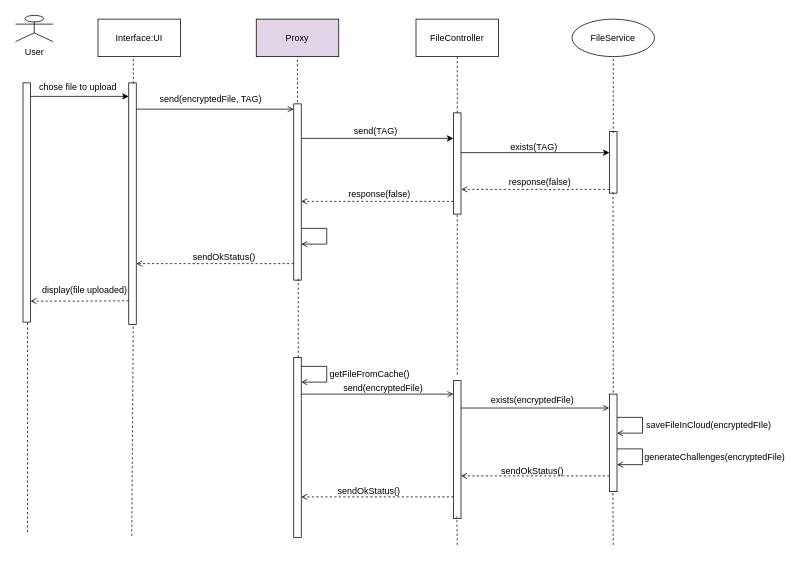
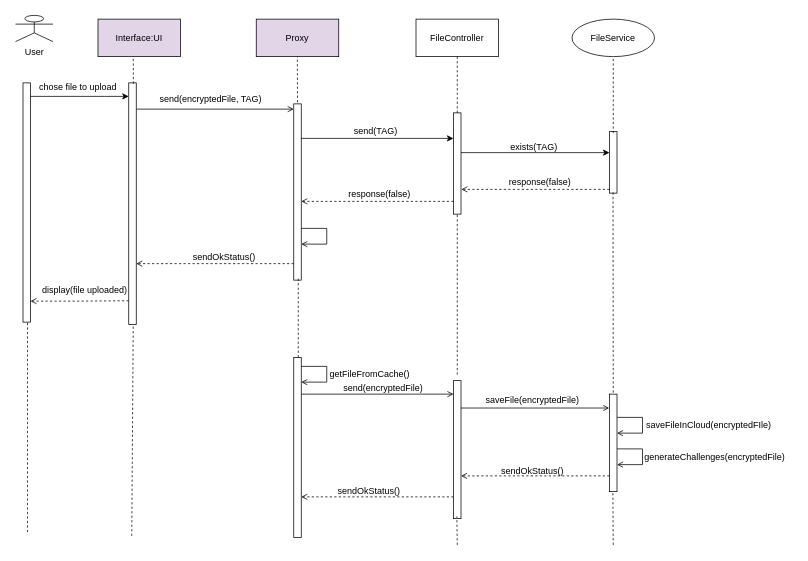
  <mxCell id="0" />
  <mxCell id="1" parent="0" />
  <mxCell id="2" value="User&lt;br&gt;" style="shape=umlActor;verticalLabelPosition=bottom;verticalAlign=top;html=1;" parent="1" vertex="1"><mxGeometry x="20" y="20" width="50" height="35" as="geometry" /></mxCell>
- <mxCell id="3" value="Interface:UI" style="html=1;whiteSpace=wrap;" parent="1" vertex="1"><mxGeometry x="130" y="25" width="110" height="50" as="geometry" /></mxCell>
+ <mxCell id="3" value="Interface:UI" style="html=1;whiteSpace=wrap;fillColor=#e1d5e7;" parent="1" vertex="1"><mxGeometry x="130" y="25" width="110" height="50" as="geometry" /></mxCell>
  <mxCell id="4" value="Proxy" style="html=1;whiteSpace=wrap;fillColor=#e1d5e7;" parent="1" vertex="1"><mxGeometry x="341" y="25" width="110" height="50" as="geometry" /></mxCell>
  <mxCell id="5" value="FileController" style="html=1;whiteSpace=wrap;" parent="1" vertex="1"><mxGeometry x="554" y="25" width="110" height="50" as="geometry" /></mxCell>
  <mxCell id="6" value="FileService" style="ellipse;html=1;whiteSpace=wrap;" parent="1" vertex="1"><mxGeometry x="762" y="25" width="110" height="50" as="geometry" /></mxCell>
  <mxCell id="7" style="edgeStyle=orthogonalEdgeStyle;rounded=0;orthogonalLoop=1;jettySize=auto;html=1;curved=0;" parent="1" target="11" edge="1"><mxGeometry relative="1" as="geometry"><mxPoint x="156" y="128" as="targetPoint" /><mxPoint x="40" y="128.017" as="sourcePoint" /><Array as="points"><mxPoint x="139" y="128" /><mxPoint x="139" y="128" /></Array></mxGeometry></mxCell>
  <mxCell id="8" value="" style="html=1;points=[[0,0,0,0,5],[0,1,0,0,-5],[1,0,0,0,5],[1,1,0,0,-5]];perimeter=orthogonalPerimeter;outlineConnect=0;targetShapes=umlLifeline;portConstraint=eastwest;newEdgeStyle={&quot;curved&quot;:0,&quot;rounded&quot;:0};" parent="1" vertex="1"><mxGeometry x="30" y="110" width="10" height="319" as="geometry" /></mxCell>
  <mxCell id="9" style="edgeStyle=orthogonalEdgeStyle;rounded=0;orthogonalLoop=1;jettySize=auto;html=1;curved=0;endArrow=open;endFill=0;" parent="1" edge="1"><mxGeometry relative="1" as="geometry"><mxPoint x="181" y="145" as="sourcePoint" /><mxPoint x="391" y="145" as="targetPoint" /></mxGeometry></mxCell>
  <mxCell id="10" style="edgeStyle=orthogonalEdgeStyle;rounded=0;orthogonalLoop=1;jettySize=auto;html=1;curved=0;dashed=1;endArrow=open;endFill=0;" parent="1" edge="1"><mxGeometry relative="1" as="geometry"><mxPoint x="171" y="400.514" as="sourcePoint" /><mxPoint x="40" y="401.029" as="targetPoint" /></mxGeometry></mxCell>
  <mxCell id="11" value="" style="html=1;points=[[0,0,0,0,5],[0,1,0,0,-5],[1,0,0,0,5],[1,1,0,0,-5]];perimeter=orthogonalPerimeter;outlineConnect=0;targetShapes=umlLifeline;portConstraint=eastwest;newEdgeStyle={&quot;curved&quot;:0,&quot;rounded&quot;:0};" parent="1" vertex="1"><mxGeometry x="171" y="110" width="10" height="322" as="geometry" /></mxCell>
  <mxCell id="12" value="chose file to upload" style="text;html=1;align=center;verticalAlign=middle;resizable=0;points=[];autosize=1;strokeColor=none;fillColor=none;" parent="1" vertex="1"><mxGeometry x="42" y="103" width="121" height="26" as="geometry" /></mxCell>
  <mxCell id="13" style="edgeStyle=orthogonalEdgeStyle;rounded=0;orthogonalLoop=1;jettySize=auto;html=1;curved=0;dashed=1;endArrow=open;endFill=0;" parent="1" edge="1"><mxGeometry relative="1" as="geometry"><mxPoint x="391" y="351" as="sourcePoint" /><mxPoint x="181" y="351" as="targetPoint" /><Array as="points"><mxPoint x="239" y="351" /><mxPoint x="239" y="351" /></Array></mxGeometry></mxCell>
  <mxCell id="14" value="" style="html=1;points=[[0,0,0,0,5],[0,1,0,0,-5],[1,0,0,0,5],[1,1,0,0,-5]];perimeter=orthogonalPerimeter;outlineConnect=0;targetShapes=umlLifeline;portConstraint=eastwest;newEdgeStyle={&quot;curved&quot;:0,&quot;rounded&quot;:0};" parent="1" vertex="1"><mxGeometry x="391" y="138" width="10" height="235" as="geometry" /></mxCell>
  <mxCell id="15" value="send(encryptedFile, TAG)" style="text;html=1;align=center;verticalAlign=middle;resizable=0;points=[];autosize=1;strokeColor=none;fillColor=none;" parent="1" vertex="1"><mxGeometry x="203" y="119" width="154" height="26" as="geometry" /></mxCell>
  <mxCell id="16" style="edgeStyle=orthogonalEdgeStyle;rounded=0;orthogonalLoop=1;jettySize=auto;html=1;curved=0;" parent="1" edge="1"><mxGeometry relative="1" as="geometry"><mxPoint x="614" y="203" as="sourcePoint" /><mxPoint x="812" y="203" as="targetPoint" /></mxGeometry></mxCell>
  <mxCell id="17" style="edgeStyle=orthogonalEdgeStyle;rounded=0;orthogonalLoop=1;jettySize=auto;html=1;curved=0;dashed=1;endArrow=open;endFill=0;" parent="1" edge="1"><mxGeometry relative="1" as="geometry"><mxPoint x="604" y="268" as="sourcePoint" /><mxPoint x="401" y="268" as="targetPoint" /><Array as="points"><mxPoint x="553" y="268" /><mxPoint x="553" y="268" /></Array></mxGeometry></mxCell>
  <mxCell id="18" value="" style="html=1;points=[[0,0,0,0,5],[0,1,0,0,-5],[1,0,0,0,5],[1,1,0,0,-5]];perimeter=orthogonalPerimeter;outlineConnect=0;targetShapes=umlLifeline;portConstraint=eastwest;newEdgeStyle={&quot;curved&quot;:0,&quot;rounded&quot;:0};" parent="1" vertex="1"><mxGeometry x="604" y="150" width="10" height="135" as="geometry" /></mxCell>
  <mxCell id="19" style="edgeStyle=orthogonalEdgeStyle;rounded=0;orthogonalLoop=1;jettySize=auto;html=1;curved=0;entryX=-0.005;entryY=0.5;entryDx=0;entryDy=0;entryPerimeter=0;" parent="1" edge="1"><mxGeometry relative="1" as="geometry"><mxPoint x="401" y="184" as="sourcePoint" /><mxPoint x="603.95" y="184" as="targetPoint" /></mxGeometry></mxCell>
  <mxCell id="20" value="send(TAG)" style="text;html=1;align=center;verticalAlign=middle;resizable=0;points=[];autosize=1;strokeColor=none;fillColor=none;" parent="1" vertex="1"><mxGeometry x="462" y="162" width="76" height="26" as="geometry" /></mxCell>
  <mxCell id="21" value="" style="html=1;points=[[0,0,0,0,5],[0,1,0,0,-5],[1,0,0,0,5],[1,1,0,0,-5]];perimeter=orthogonalPerimeter;outlineConnect=0;targetShapes=umlLifeline;portConstraint=eastwest;newEdgeStyle={&quot;curved&quot;:0,&quot;rounded&quot;:0};" parent="1" vertex="1"><mxGeometry x="812" y="175" width="10" height="82" as="geometry" /></mxCell>
  <mxCell id="22" value="exists(TAG)" style="text;html=1;align=center;verticalAlign=middle;resizable=0;points=[];autosize=1;strokeColor=none;fillColor=none;" parent="1" vertex="1"><mxGeometry x="671" y="183" width="80" height="26" as="geometry" /></mxCell>
  <mxCell id="23" style="edgeStyle=orthogonalEdgeStyle;rounded=0;orthogonalLoop=1;jettySize=auto;html=1;curved=0;entryX=1.043;entryY=0.5;entryDx=0;entryDy=0;entryPerimeter=0;dashed=1;endArrow=open;endFill=0;" parent="1" edge="1"><mxGeometry relative="1" as="geometry"><mxPoint x="812" y="252" as="sourcePoint" /><mxPoint x="614.43" y="252" as="targetPoint" /></mxGeometry></mxCell>
  <mxCell id="24" value="response(false)" style="text;html=1;align=center;verticalAlign=middle;resizable=0;points=[];autosize=1;strokeColor=none;fillColor=none;" parent="1" vertex="1"><mxGeometry x="668" y="229" width="101" height="26" as="geometry" /></mxCell>
  <mxCell id="25" value="response(false)" style="text;html=1;align=center;verticalAlign=middle;resizable=0;points=[];autosize=1;strokeColor=none;fillColor=none;" parent="1" vertex="1"><mxGeometry x="454" y="245" width="101" height="26" as="geometry" /></mxCell>
  <mxCell id="26" style="edgeStyle=orthogonalEdgeStyle;rounded=0;orthogonalLoop=1;jettySize=auto;html=1;curved=0;dashed=1;endArrow=open;endFill=0;" parent="1" edge="1"><mxGeometry relative="1" as="geometry"><mxPoint x="604" y="662" as="sourcePoint" /><mxPoint x="401" y="662" as="targetPoint" /><Array as="points"><mxPoint x="451" y="662" /><mxPoint x="451" y="662" /></Array></mxGeometry></mxCell>
  <mxCell id="27" value="" style="html=1;points=[[0,0,0,0,5],[0,1,0,0,-5],[1,0,0,0,5],[1,1,0,0,-5]];perimeter=orthogonalPerimeter;outlineConnect=0;targetShapes=umlLifeline;portConstraint=eastwest;newEdgeStyle={&quot;curved&quot;:0,&quot;rounded&quot;:0};" parent="1" vertex="1"><mxGeometry x="604" y="507" width="10" height="184" as="geometry" /></mxCell>
  <mxCell id="28" style="edgeStyle=orthogonalEdgeStyle;rounded=0;orthogonalLoop=1;jettySize=auto;html=1;curved=0;dashed=1;endArrow=open;endFill=0;" parent="1" edge="1"><mxGeometry relative="1" as="geometry"><mxPoint x="812" y="634" as="sourcePoint" /><mxPoint x="614" y="634" as="targetPoint" /><Array as="points"><mxPoint x="762" y="634" /><mxPoint x="762" y="634" /></Array></mxGeometry></mxCell>
  <mxCell id="29" value="" style="html=1;points=[[0,0,0,0,5],[0,1,0,0,-5],[1,0,0,0,5],[1,1,0,0,-5]];perimeter=orthogonalPerimeter;outlineConnect=0;targetShapes=umlLifeline;portConstraint=eastwest;newEdgeStyle={&quot;curved&quot;:0,&quot;rounded&quot;:0};" parent="1" vertex="1"><mxGeometry x="812" y="525" width="10" height="130" as="geometry" /></mxCell>
  <mxCell id="30" style="edgeStyle=orthogonalEdgeStyle;rounded=0;orthogonalLoop=1;jettySize=auto;html=1;curved=0;entryX=-0.043;entryY=0.665;entryDx=0;entryDy=0;entryPerimeter=0;endArrow=open;endFill=0;" parent="1" edge="1"><mxGeometry relative="1" as="geometry"><mxPoint x="614" y="543.53" as="sourcePoint" /><mxPoint x="811.57" y="543.53" as="targetPoint" /></mxGeometry></mxCell>
- <mxCell id="31" value="exists(encryptedFile)" style="text;html=1;align=center;verticalAlign=middle;resizable=0;points=[];autosize=1;strokeColor=none;fillColor=none;" parent="1" vertex="1"><mxGeometry x="637" y="520" width="143" height="26" as="geometry" /></mxCell>
+ <mxCell id="31" value="saveFile(encryptedFile)" style="text;html=1;align=center;verticalAlign=middle;resizable=0;points=[];autosize=1;strokeColor=none;fillColor=none;" parent="1" vertex="1"><mxGeometry x="637" y="520" width="143" height="26" as="geometry" /></mxCell>
  <mxCell id="32" value="sendOkStatus()" style="text;html=1;align=center;verticalAlign=middle;resizable=0;points=[];autosize=1;strokeColor=none;fillColor=none;" parent="1" vertex="1"><mxGeometry x="658.5" y="615" width="101" height="26" as="geometry" /></mxCell>
  <mxCell id="33" value="" style="endArrow=open;html=1;rounded=0;endFill=0;" parent="1" edge="1"><mxGeometry width="50" height="50" relative="1" as="geometry"><mxPoint x="401" y="304" as="sourcePoint" /><mxPoint x="401" y="325" as="targetPoint" /><Array as="points"><mxPoint x="435" y="304" /><mxPoint x="435" y="325" /></Array></mxGeometry></mxCell>
  <mxCell id="34" value="sendOkStatus()" style="text;html=1;align=center;verticalAlign=middle;resizable=0;points=[];autosize=1;strokeColor=none;fillColor=none;" parent="1" vertex="1"><mxGeometry x="247" y="329" width="101" height="26" as="geometry" /></mxCell>
  <mxCell id="35" value="display(file uploaded)" style="text;html=1;align=center;verticalAlign=middle;resizable=0;points=[];autosize=1;strokeColor=none;fillColor=none;" parent="1" vertex="1"><mxGeometry x="46" y="374" width="131" height="26" as="geometry" /></mxCell>
  <mxCell id="36" value="" style="endArrow=none;dashed=1;html=1;rounded=0;" parent="1" edge="1"><mxGeometry width="50" height="50" relative="1" as="geometry"><mxPoint x="609" y="499" as="sourcePoint" /><mxPoint x="609" y="285" as="targetPoint" /></mxGeometry></mxCell>
  <mxCell id="37" value="" style="endArrow=none;dashed=1;html=1;rounded=0;" parent="1" edge="1"><mxGeometry width="50" height="50" relative="1" as="geometry"><mxPoint x="817" y="523" as="sourcePoint" /><mxPoint x="816.71" y="254" as="targetPoint" /></mxGeometry></mxCell>
  <mxCell id="38" style="edgeStyle=orthogonalEdgeStyle;rounded=0;orthogonalLoop=1;jettySize=auto;html=1;curved=0;endArrow=open;endFill=0;" parent="1" source="39" target="27" edge="1"><mxGeometry relative="1" as="geometry"><Array as="points"><mxPoint x="552" y="525" /><mxPoint x="552" y="525" /></Array></mxGeometry></mxCell>
  <mxCell id="39" value="" style="html=1;points=[[0,0,0,0,5],[0,1,0,0,-5],[1,0,0,0,5],[1,1,0,0,-5]];perimeter=orthogonalPerimeter;outlineConnect=0;targetShapes=umlLifeline;portConstraint=eastwest;newEdgeStyle={&quot;curved&quot;:0,&quot;rounded&quot;:0};" parent="1" vertex="1"><mxGeometry x="391" y="476" width="10" height="240" as="geometry" /></mxCell>
  <mxCell id="40" value="" style="endArrow=open;html=1;rounded=0;endFill=0;" parent="1" edge="1"><mxGeometry width="50" height="50" relative="1" as="geometry"><mxPoint x="401" y="488" as="sourcePoint" /><mxPoint x="401" y="509" as="targetPoint" /><Array as="points"><mxPoint x="435" y="488" /><mxPoint x="435" y="509" /></Array></mxGeometry></mxCell>
  <mxCell id="41" value="getFileFromCache()" style="text;html=1;align=center;verticalAlign=middle;resizable=0;points=[];autosize=1;strokeColor=none;fillColor=none;" parent="1" vertex="1"><mxGeometry x="429.5" y="486" width="125" height="26" as="geometry" /></mxCell>
  <mxCell id="42" value="send(encryptedFile)" style="text;html=1;align=center;verticalAlign=middle;resizable=0;points=[];autosize=1;strokeColor=none;fillColor=none;" parent="1" vertex="1"><mxGeometry x="448" y="504" width="124" height="26" as="geometry" /></mxCell>
  <mxCell id="43" value="" style="endArrow=open;html=1;rounded=0;endFill=0;" parent="1" edge="1"><mxGeometry width="50" height="50" relative="1" as="geometry"><mxPoint x="822" y="556" as="sourcePoint" /><mxPoint x="822" y="577" as="targetPoint" /><Array as="points"><mxPoint x="856" y="556" /><mxPoint x="856" y="577" /></Array></mxGeometry></mxCell>
  <mxCell id="44" value="saveFileInCloud(encryptedFIle)" style="text;html=1;align=center;verticalAlign=middle;resizable=0;points=[];autosize=1;strokeColor=none;fillColor=none;" parent="1" vertex="1"><mxGeometry x="851.5" y="554" width="185" height="26" as="geometry" /></mxCell>
  <mxCell id="45" value="sendOkStatus()" style="text;html=1;align=center;verticalAlign=middle;resizable=0;points=[];autosize=1;strokeColor=none;fillColor=none;" parent="1" vertex="1"><mxGeometry x="440" y="641" width="101" height="26" as="geometry" /></mxCell>
  <mxCell id="46" value="" style="endArrow=none;dashed=1;html=1;rounded=0;" parent="1" edge="1"><mxGeometry width="50" height="50" relative="1" as="geometry"><mxPoint x="36" y="709" as="sourcePoint" /><mxPoint x="36" y="429" as="targetPoint" /></mxGeometry></mxCell>
  <mxCell id="47" value="" style="endArrow=none;dashed=1;html=1;rounded=0;" parent="1" edge="1"><mxGeometry width="50" height="50" relative="1" as="geometry"><mxPoint x="175" y="714" as="sourcePoint" /><mxPoint x="177" y="432" as="targetPoint" /></mxGeometry></mxCell>
  <mxCell id="48" value="" style="endArrow=none;dashed=1;html=1;rounded=0;" parent="1" edge="1"><mxGeometry width="50" height="50" relative="1" as="geometry"><mxPoint x="397" y="476" as="sourcePoint" /><mxPoint x="397" y="370" as="targetPoint" /></mxGeometry></mxCell>
  <mxCell id="49" value="" style="endArrow=none;dashed=1;html=1;rounded=0;entryX=0.5;entryY=1;entryDx=0;entryDy=0;" parent="1" target="6" edge="1"><mxGeometry width="50" height="50" relative="1" as="geometry"><mxPoint x="817" y="177" as="sourcePoint" /><mxPoint x="816.58" y="110" as="targetPoint" /></mxGeometry></mxCell>
  <mxCell id="50" value="" style="endArrow=none;dashed=1;html=1;rounded=0;entryX=0.5;entryY=1;entryDx=0;entryDy=0;" parent="1" target="5" edge="1"><mxGeometry width="50" height="50" relative="1" as="geometry"><mxPoint x="609" y="150" as="sourcePoint" /><mxPoint x="608.58" y="110" as="targetPoint" /></mxGeometry></mxCell>
  <mxCell id="51" value="" style="endArrow=none;dashed=1;html=1;rounded=0;entryX=0.5;entryY=1;entryDx=0;entryDy=0;" parent="1" edge="1"><mxGeometry width="50" height="50" relative="1" as="geometry"><mxPoint x="396" y="136" as="sourcePoint" /><mxPoint x="395.8" y="75" as="targetPoint" /></mxGeometry></mxCell>
  <mxCell id="52" value="" style="endArrow=none;dashed=1;html=1;rounded=0;entryX=0.5;entryY=1;entryDx=0;entryDy=0;" parent="1" edge="1"><mxGeometry width="50" height="50" relative="1" as="geometry"><mxPoint x="177.2" y="111" as="sourcePoint" /><mxPoint x="177" y="75" as="targetPoint" /></mxGeometry></mxCell>
  <mxCell id="53" value="" style="endArrow=open;html=1;rounded=0;endFill=0;" edge="1" parent="1"><mxGeometry width="50" height="50" relative="1" as="geometry"><mxPoint x="822" y="598" as="sourcePoint" /><mxPoint x="822" y="619" as="targetPoint" /><Array as="points"><mxPoint x="856" y="598" /><mxPoint x="856" y="619" /></Array></mxGeometry></mxCell>
  <mxCell id="54" value="generateChallenges(encryptedFile)" style="text;html=1;align=center;verticalAlign=middle;resizable=0;points=[];autosize=1;strokeColor=none;fillColor=none;" vertex="1" parent="1"><mxGeometry x="849.5" y="596" width="205" height="26" as="geometry" /></mxCell>
  <mxCell id="55" value="" style="endArrow=none;dashed=1;html=1;rounded=0;entryX=0.5;entryY=1;entryDx=0;entryDy=0;" edge="1" parent="1"><mxGeometry width="50" height="50" relative="1" as="geometry"><mxPoint x="609" y="726" as="sourcePoint" /><mxPoint x="608.5" y="688" as="targetPoint" /></mxGeometry></mxCell>
  <mxCell id="56" value="" style="endArrow=none;dashed=1;html=1;rounded=0;entryX=0.5;entryY=1;entryDx=0;entryDy=0;" edge="1" parent="1"><mxGeometry width="50" height="50" relative="1" as="geometry"><mxPoint x="817" y="726" as="sourcePoint" /><mxPoint x="816.5" y="655" as="targetPoint" /></mxGeometry></mxCell>
